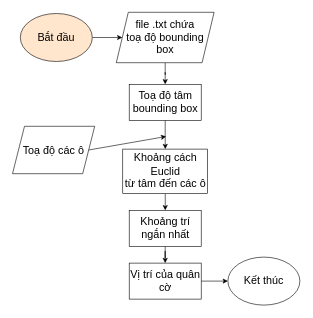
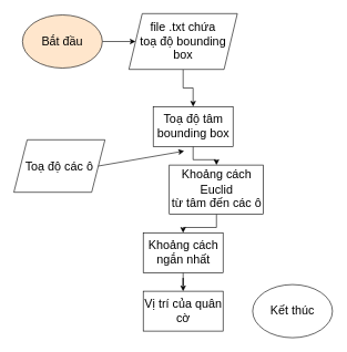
  <mxCell id="0" />
  <mxCell id="1" parent="0" />
  <mxCell id="2" value="" style="edgeStyle=orthogonalEdgeStyle;rounded=0;orthogonalLoop=1;jettySize=auto;html=1;" parent="1" source="3" target="8" edge="1"><mxGeometry relative="1" as="geometry" /></mxCell>
  <mxCell id="3" value="&lt;font style=&quot;font-size: 18px;&quot;&gt;file .txt chứa&lt;br&gt;toạ độ bounding box&lt;/font&gt;" style="shape=parallelogram;perimeter=parallelogramPerimeter;whiteSpace=wrap;html=1;fixedSize=1;" parent="1" vertex="1"><mxGeometry x="193" y="20" width="163" height="84" as="geometry" /></mxCell>
  <mxCell id="4" value="&lt;font style=&quot;font-size: 18px;&quot;&gt;Toạ độ các ô&lt;/font&gt;" style="shape=parallelogram;perimeter=parallelogramPerimeter;whiteSpace=wrap;html=1;fixedSize=1;" parent="1" vertex="1"><mxGeometry x="20" y="210" width="137" height="79" as="geometry" /></mxCell>
  <mxCell id="5" value="" style="edgeStyle=orthogonalEdgeStyle;rounded=0;orthogonalLoop=1;jettySize=auto;html=1;" parent="1" source="6" target="11" edge="1"><mxGeometry relative="1" as="geometry" /></mxCell>
- <mxCell id="6" value="&lt;font style=&quot;font-size: 18px;&quot;&gt;Khoảng cách Euclid&lt;br&gt;từ tâm đến các ô&lt;/font&gt;" style="rounded=0;whiteSpace=wrap;html=1;" parent="1" vertex="1"><mxGeometry x="203.75" y="248" width="141.5" height="74" as="geometry" /></mxCell>
+ <mxCell id="6" value="&lt;font style=&quot;font-size: 18px;&quot;&gt;Khoảng cách Euclid&lt;br&gt;từ tâm đến các ô&lt;/font&gt;" style="rounded=0;whiteSpace=wrap;html=1;" parent="1" vertex="1"><mxGeometry x="253.75" y="248" width="141.5" height="74" as="geometry" /></mxCell>
  <mxCell id="7" value="" style="edgeStyle=orthogonalEdgeStyle;rounded=0;orthogonalLoop=1;jettySize=auto;html=1;" parent="1" source="8" target="6" edge="1"><mxGeometry relative="1" as="geometry" /></mxCell>
- <mxCell id="8" value="&lt;font style=&quot;font-size: 18px;&quot;&gt;Toạ độ tâm&lt;br&gt;bounding box&lt;/font&gt;" style="rounded=0;whiteSpace=wrap;html=1;" parent="1" vertex="1"><mxGeometry x="214.5" y="140" width="120" height="60" as="geometry" /></mxCell>
+ <mxCell id="8" value="&lt;font style=&quot;font-size: 18px;&quot;&gt;Toạ độ tâm&lt;br&gt;bounding box&lt;/font&gt;" style="rounded=0;whiteSpace=wrap;html=1;" parent="1" vertex="1"><mxGeometry x="229.5" y="160" width="120" height="60" as="geometry" /></mxCell>
  <mxCell id="9" value="" style="endArrow=classic;html=1;rounded=0;exitX=1;exitY=0.5;exitDx=0;exitDy=0;" parent="1" source="4" edge="1"><mxGeometry width="50" height="50" relative="1" as="geometry"><mxPoint x="260" y="304" as="sourcePoint" /><mxPoint x="276" y="227" as="targetPoint" /></mxGeometry></mxCell>
  <mxCell id="10" value="" style="edgeStyle=orthogonalEdgeStyle;rounded=0;orthogonalLoop=1;jettySize=auto;html=1;" parent="1" source="11" target="13" edge="1"><mxGeometry relative="1" as="geometry" /></mxCell>
- <mxCell id="11" value="&lt;font style=&quot;font-size: 18px;&quot;&gt;Khoảng trí ngắn nhất&lt;/font&gt;" style="rounded=0;whiteSpace=wrap;html=1;" parent="1" vertex="1"><mxGeometry x="214.5" y="350" width="120" height="60" as="geometry" /></mxCell>
- <mxCell id="12" value="" style="edgeStyle=orthogonalEdgeStyle;rounded=0;orthogonalLoop=1;jettySize=auto;html=1;" parent="1" source="13" target="16" edge="1"><mxGeometry relative="1" as="geometry" /></mxCell>
+ <mxCell id="11" value="&lt;font style=&quot;font-size: 18px;&quot;&gt;Khoảng cách ngắn nhất&lt;/font&gt;" style="rounded=0;whiteSpace=wrap;html=1;" parent="1" vertex="1"><mxGeometry x="214.5" y="350" width="120" height="60" as="geometry" /></mxCell>
  <mxCell id="13" value="&lt;font style=&quot;font-size: 18px;&quot;&gt;Vị trí của quân cờ&lt;/font&gt;" style="rounded=0;whiteSpace=wrap;html=1;" parent="1" vertex="1"><mxGeometry x="214.5" y="438" width="120" height="60" as="geometry" /></mxCell>
  <mxCell id="14" value="" style="edgeStyle=orthogonalEdgeStyle;rounded=0;orthogonalLoop=1;jettySize=auto;html=1;" parent="1" source="15" target="3" edge="1"><mxGeometry relative="1" as="geometry" /></mxCell>
  <mxCell id="15" value="&lt;font style=&quot;font-size: 18px;&quot;&gt;Bắt đầu&lt;/font&gt;" style="ellipse;whiteSpace=wrap;html=1;fillColor=#ffe6cc;" parent="1" vertex="1"><mxGeometry x="33" y="22" width="120" height="80" as="geometry" /></mxCell>
  <mxCell id="16" value="&lt;font style=&quot;font-size: 18px;&quot;&gt;Kết thúc&lt;/font&gt;" style="ellipse;whiteSpace=wrap;html=1;" parent="1" vertex="1"><mxGeometry x="379" y="428" width="120" height="80" as="geometry" /></mxCell>
